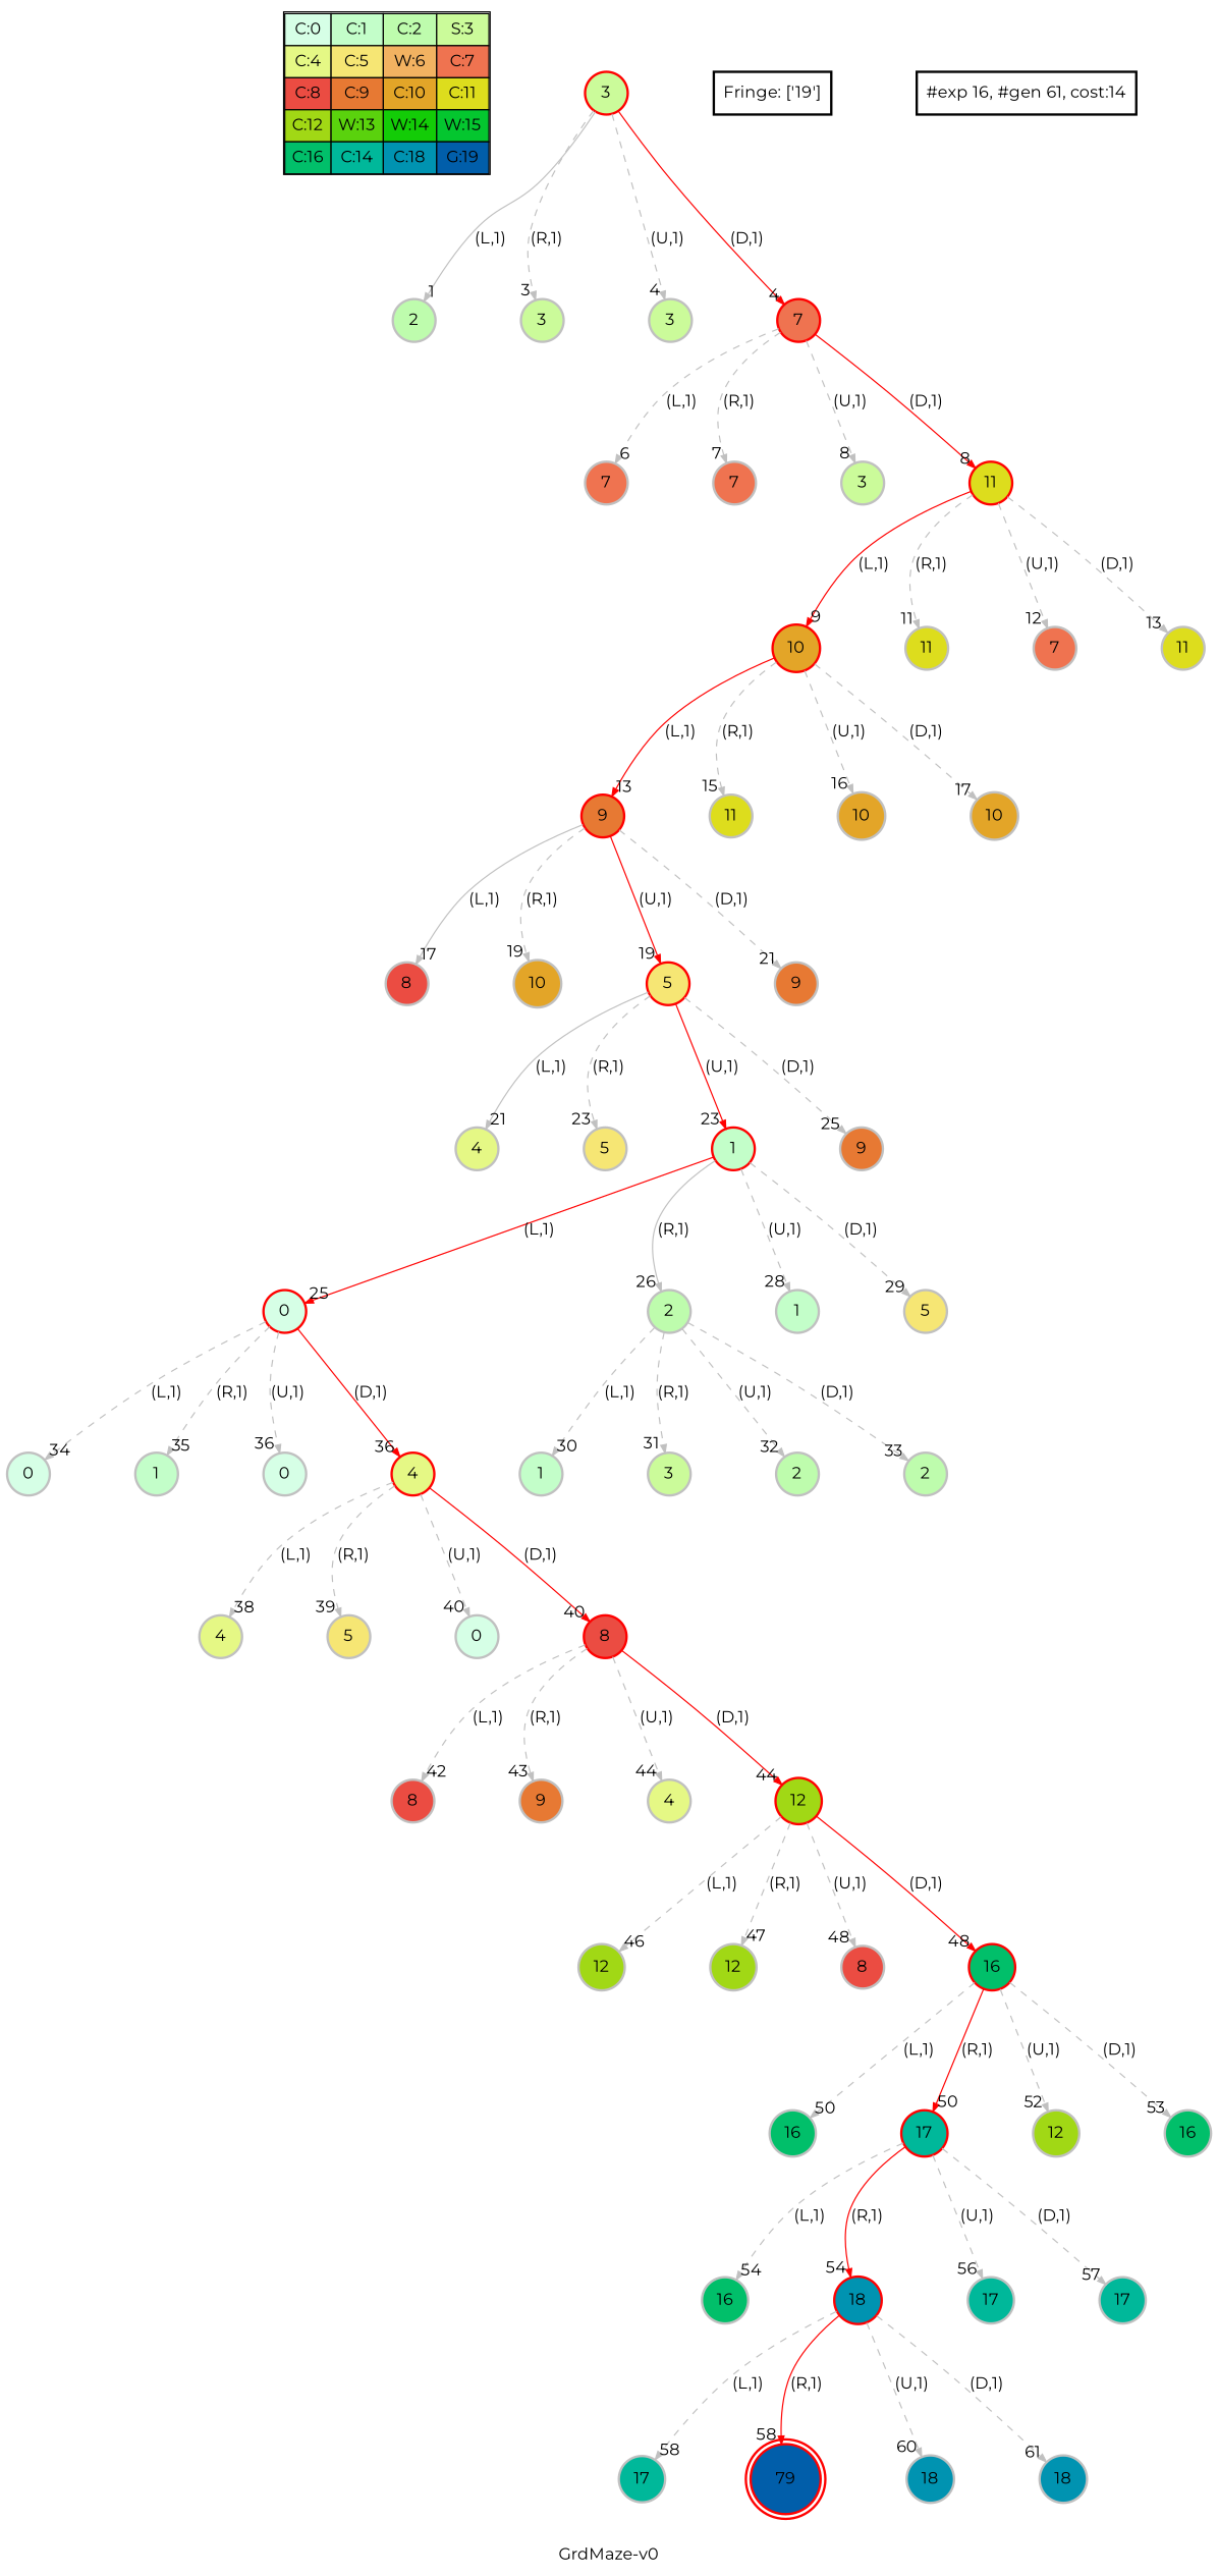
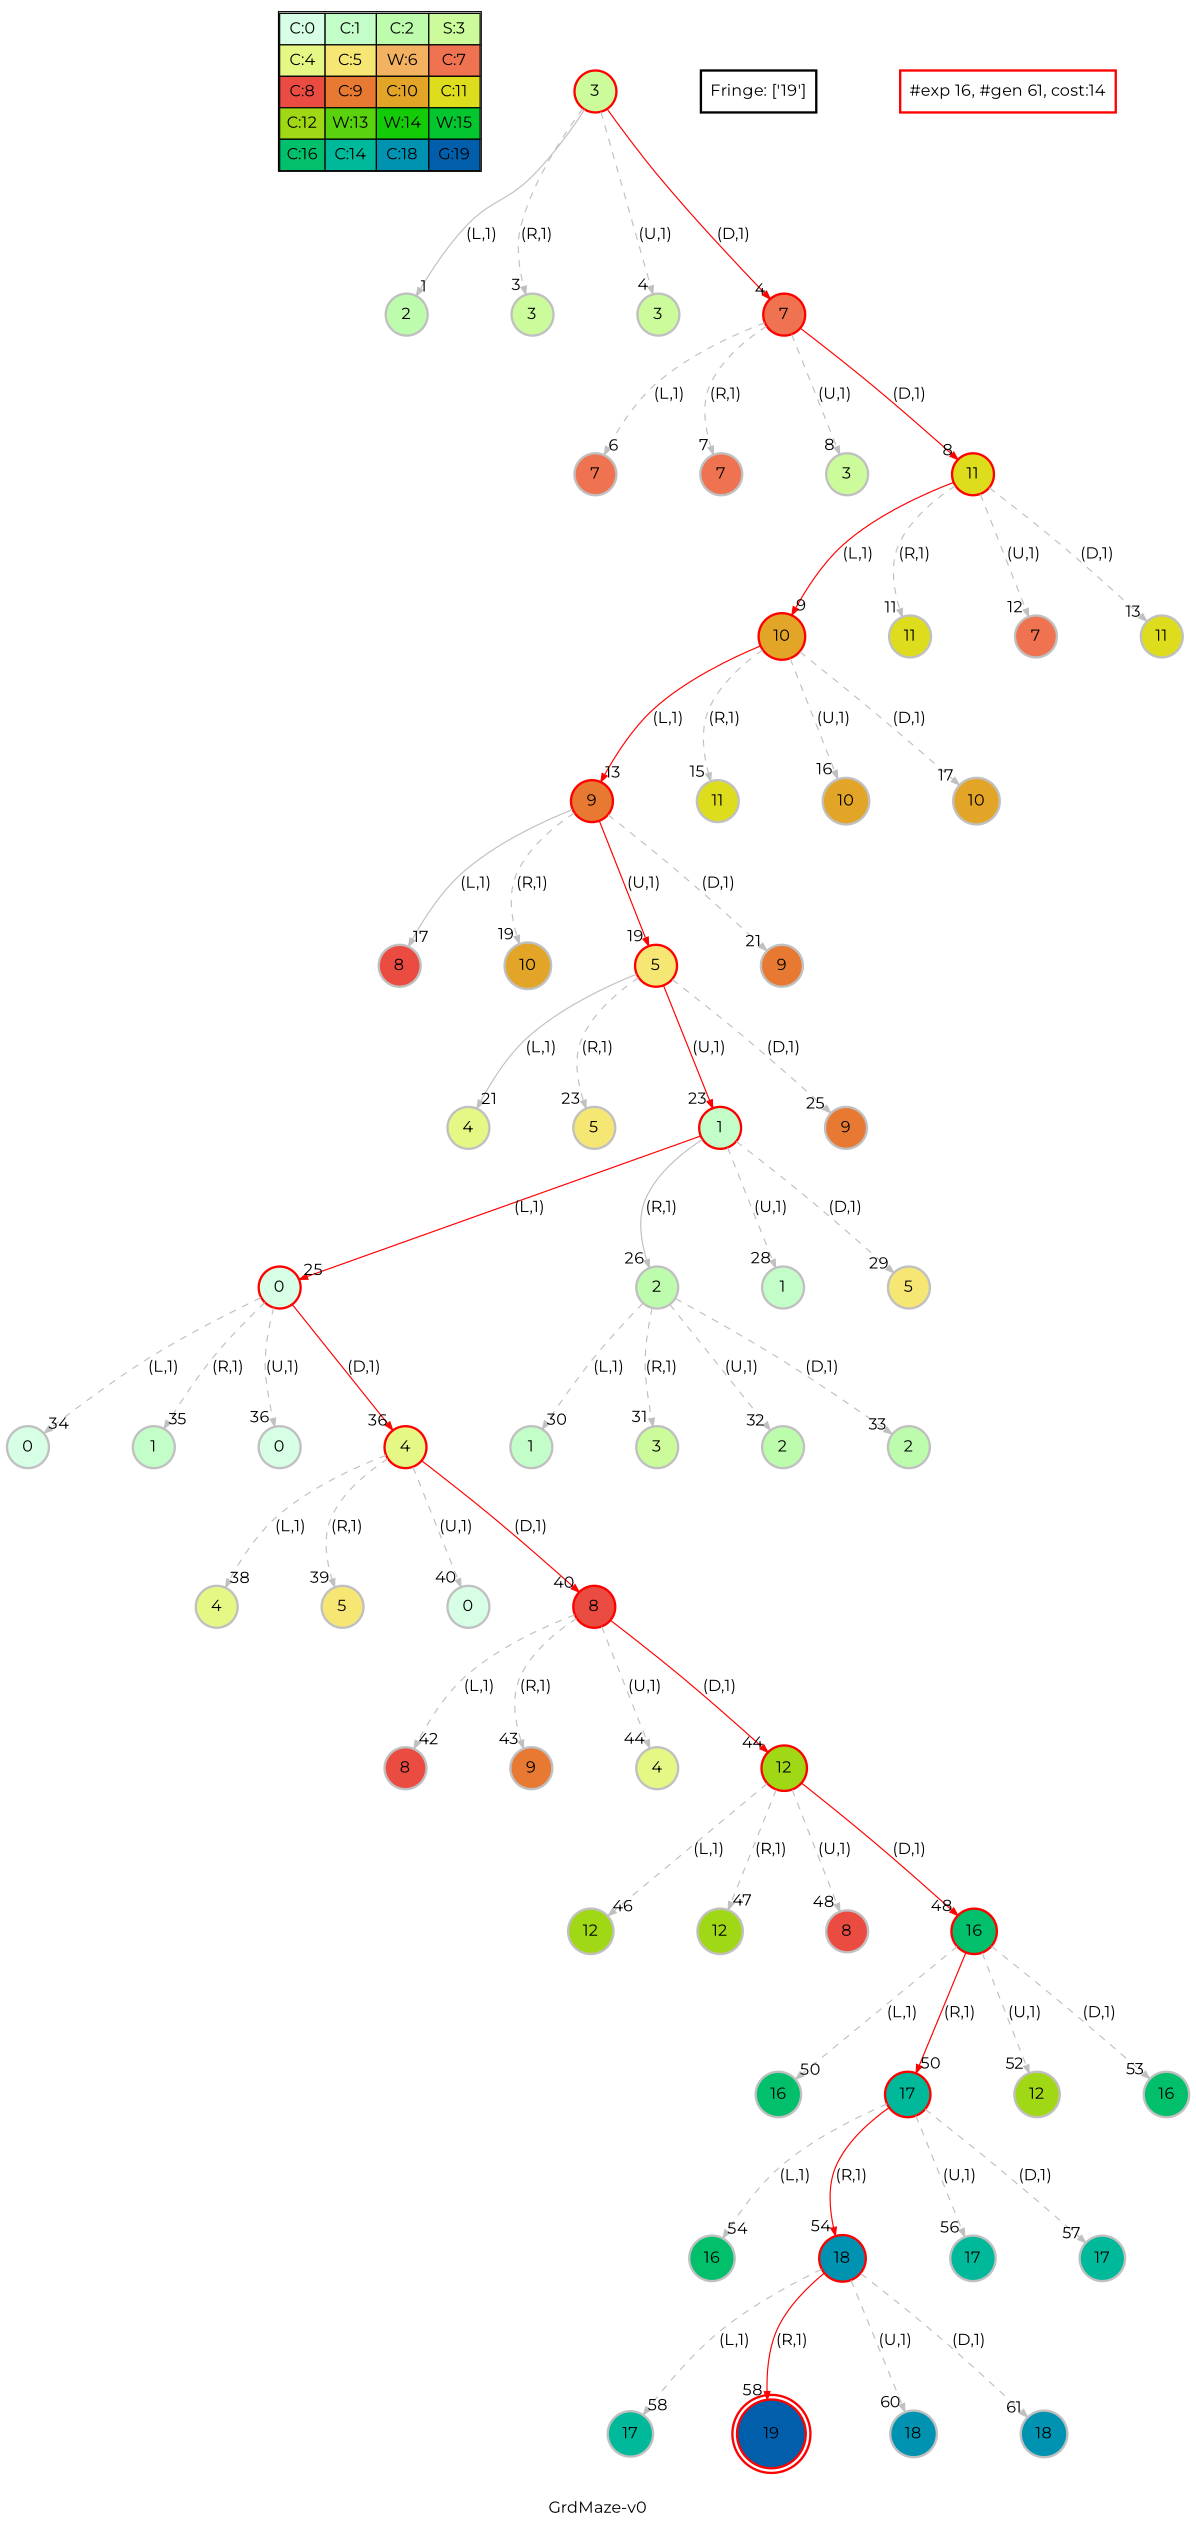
  digraph {
    fontname=Montserrat
    label="GrdMaze-v0"
    nodesep=1
    ranksep=1.2
    node [fontname=Montserrat penwidth=2 shape=circle color=grey fillcolor="0.24901961 0.38410575 0.98063477 1.        " style=filled]
    edge [arrowsize=0.7 color=grey fontname=Montserrat headlabel=" 4 " style=dashed]
    n1 [label=<<table border="1" cellpadding="5" cellspacing="0" cellborder="1"><tr><td bgcolor="0.39803922 0.15947579 0.99679532 1.        ">C:0</td><td bgcolor="0.35098039 0.23194764 0.99315867 1.        ">C:1</td><td bgcolor="0.29607843 0.31486959 0.98720184 1.        ">C:2</td><td bgcolor="0.24901961 0.38410575 0.98063477 1.        ">S:3</td></tr><tr><td bgcolor="0.19411765 0.46220388 0.97128103 1.        ">C:4</td><td bgcolor="0.14705882 0.52643216 0.96182564 1.        ">C:5</td><td bgcolor="0.09215686 0.59770746 0.94913494 1.        ">W:6</td><td bgcolor="0.0372549  0.66454018 0.93467977 1.        ">C:7</td></tr><tr><td bgcolor="0.00980392 0.71791192 0.92090552 1.        ">C:8</td><td bgcolor="0.06470588 0.77520398 0.9032472  1.        ">C:9</td><td bgcolor="0.11176471 0.81974048 0.88677369 1.        ">C:10</td><td bgcolor="0.16666667 0.8660254  0.8660254  1.        ">C:11</td></tr><tr><td bgcolor="0.21372549 0.9005867  0.84695821 1.        ">C:12</td><td bgcolor="0.26862745 0.93467977 0.82325295 1.        ">W:13</td><td bgcolor="0.32352941 0.96182564 0.79801723 1.        ">W:14</td><td bgcolor="0.37058824 0.97940977 0.77520398 1.        ">W:15</td></tr><tr><td bgcolor="0.4254902  0.99315867 0.74725253 1.        ">C:16</td><td bgcolor="0.47254902 0.99907048 0.72218645 1.        ">C:14</td><td bgcolor="0.52745098 0.99907048 0.69169844 1.        ">C:18</td><td bgcolor="0.5745098  0.99315867 0.66454018 1.        ">G:19</td></tr></table>> shape=plaintext color="" fillcolor="" style=""]
    n2 [color=red label=3]
    n3 [fillcolor="0.29607843 0.31486959 0.98720184 1.        " label=2]
    n4 [label=3]
    n5 [label=3]
    n6 [color=red fillcolor="0.0372549  0.66454018 0.93467977 1.        " label=7]
    n7 [fillcolor="0.0372549  0.66454018 0.93467977 1.        " label=7]
    n8 [fillcolor="0.0372549  0.66454018 0.93467977 1.        " label=7]
    n9 [label=3]
    n10 [color=red fillcolor="0.16666667 0.8660254  0.8660254  1.        " label=11]
    n11 [label="Fringe: ['19']" shape=box color="" fillcolor="" style=""]
    n12 [color=red fillcolor="0.11176471 0.81974048 0.88677369 1.        " label=10]
    n13 [fillcolor="0.16666667 0.8660254  0.8660254  1.        " label=11]
    n14 [fillcolor="0.0372549  0.66454018 0.93467977 1.        " label=7]
    n15 [fillcolor="0.16666667 0.8660254  0.8660254  1.        " label=11]
    n16 [color=red fillcolor="0.06470588 0.77520398 0.9032472  1.        " label=9]
    n17 [fillcolor="0.16666667 0.8660254  0.8660254  1.        " label=11]
    n18 [fillcolor="0.11176471 0.81974048 0.88677369 1.        " label=10]
    n19 [fillcolor="0.11176471 0.81974048 0.88677369 1.        " label=10]
    n20 [fillcolor="0.00980392 0.71791192 0.92090552 1.        " label=8]
    n21 [fillcolor="0.11176471 0.81974048 0.88677369 1.        " label=10]
    n22 [color=red fillcolor="0.14705882 0.52643216 0.96182564 1.        " label=5]
    n23 [fillcolor="0.06470588 0.77520398 0.9032472  1.        " label=9]
    n24 [fillcolor="0.19411765 0.46220388 0.97128103 1.        " label=4]
    n25 [fillcolor="0.14705882 0.52643216 0.96182564 1.        " label=5]
    n26 [color=red fillcolor="0.35098039 0.23194764 0.99315867 1.        " label=1]
    n27 [fillcolor="0.06470588 0.77520398 0.9032472  1.        " label=9]
    n28 [color=red fillcolor="0.39803922 0.15947579 0.99679532 1.        " label=0]
    n29 [fillcolor="0.29607843 0.31486959 0.98720184 1.        " label=2]
    n30 [fillcolor="0.35098039 0.23194764 0.99315867 1.        " label=1]
    n31 [fillcolor="0.14705882 0.52643216 0.96182564 1.        " label=5]
    n32 [fillcolor="0.39803922 0.15947579 0.99679532 1.        " label=0]
    n33 [fillcolor="0.35098039 0.23194764 0.99315867 1.        " label=1]
    n34 [fillcolor="0.39803922 0.15947579 0.99679532 1.        " label=0]
    n35 [color=red fillcolor="0.19411765 0.46220388 0.97128103 1.        " label=4]
    n36 [fillcolor="0.35098039 0.23194764 0.99315867 1.        " label=1]
    n37 [label=3]
    n38 [fillcolor="0.29607843 0.31486959 0.98720184 1.        " label=2]
    n39 [fillcolor="0.29607843 0.31486959 0.98720184 1.        " label=2]
    n40 [fillcolor="0.19411765 0.46220388 0.97128103 1.        " label=4]
    n41 [fillcolor="0.14705882 0.52643216 0.96182564 1.        " label=5]
    n42 [fillcolor="0.39803922 0.15947579 0.99679532 1.        " label=0]
    n43 [color=red fillcolor="0.00980392 0.71791192 0.92090552 1.        " label=8]
    n44 [fillcolor="0.00980392 0.71791192 0.92090552 1.        " label=8]
    n45 [fillcolor="0.06470588 0.77520398 0.9032472  1.        " label=9]
    n46 [fillcolor="0.19411765 0.46220388 0.97128103 1.        " label=4]
    n47 [color=red fillcolor="0.21372549 0.9005867  0.84695821 1.        " label=12]
    n48 [fillcolor="0.21372549 0.9005867  0.84695821 1.        " label=12]
    n49 [fillcolor="0.21372549 0.9005867  0.84695821 1.        " label=12]
    n50 [fillcolor="0.00980392 0.71791192 0.92090552 1.        " label=8]
    n51 [color=red fillcolor="0.4254902  0.99315867 0.74725253 1.        " label=16]
    n52 [fillcolor="0.4254902  0.99315867 0.74725253 1.        " label=16]
    n53 [color=red fillcolor="0.47254902 0.99907048 0.72218645 1.        " label=17]
    n54 [fillcolor="0.21372549 0.9005867  0.84695821 1.        " label=12]
    n55 [fillcolor="0.4254902  0.99315867 0.74725253 1.        " label=16]
    n56 [fillcolor="0.4254902  0.99315867 0.74725253 1.        " label=16]
    n57 [color=red fillcolor="0.52745098 0.99907048 0.69169844 1.        " label=18]
    n58 [fillcolor="0.47254902 0.99907048 0.72218645 1.        " label=17]
    n59 [fillcolor="0.47254902 0.99907048 0.72218645 1.        " label=17]
    n60 [fillcolor="0.47254902 0.99907048 0.72218645 1.        " label=17]
-   n61 [color=red fillcolor="0.5745098  0.99315867 0.66454018 1.        " label=79 peripheries=2]
+   n61 [color=red fillcolor="0.5745098  0.99315867 0.66454018 1.        " label=19 peripheries=2]
    n62 [fillcolor="0.52745098 0.99907048 0.69169844 1.        " label=18]
    n63 [fillcolor="0.52745098 0.99907048 0.69169844 1.        " label=18]
-   "#exp 16, #gen 61, cost:14" [shape=box color="" fillcolor="" style=""]
+   "#exp 16, #gen 61, cost:14" [shape=box color=red fillcolor="" style=""]
    subgraph sub_1 {
      label=Map
      n1
    }
    n2 -> n3 [headlabel=" 1 " label="(L,1)" style=""]
    n2 -> n4 [headlabel=" 3 " label="(R,1)"]
    n2 -> n5 [label="(U,1)"]
    n2 -> n6 [color=red label="(D,1)" style=""]
    n6 -> n7 [headlabel=" 6 " label="(L,1)"]
    n6 -> n8 [headlabel=" 7 " label="(R,1)"]
    n6 -> n9 [headlabel=" 8 " label="(U,1)"]
    n6 -> n10 [color=red headlabel=" 8 " label="(D,1)" style=""]
    n10 -> n12 [color=red headlabel=" 9 " label="(L,1)" style=""]
    n10 -> n13 [headlabel=" 11 " label="(R,1)"]
    n10 -> n14 [headlabel=" 12 " label="(U,1)"]
    n10 -> n15 [headlabel=" 13 " label="(D,1)"]
    n12 -> n16 [color=red headlabel=" 13 " label="(L,1)" style=""]
    n12 -> n17 [headlabel=" 15 " label="(R,1)"]
    n12 -> n18 [headlabel=" 16 " label="(U,1)"]
    n12 -> n19 [headlabel=" 17 " label="(D,1)"]
    n16 -> n20 [headlabel=" 17 " label="(L,1)" style=""]
    n16 -> n21 [headlabel=" 19 " label="(R,1)"]
    n16 -> n22 [color=red headlabel=" 19 " label="(U,1)" style=""]
    n16 -> n23 [headlabel=" 21 " label="(D,1)"]
    n22 -> n24 [headlabel=" 21 " label="(L,1)" style=""]
    n22 -> n25 [headlabel=" 23 " label="(R,1)"]
    n22 -> n26 [color=red headlabel=" 23 " label="(U,1)" style=""]
    n22 -> n27 [headlabel=" 25 " label="(D,1)"]
    n26 -> n28 [color=red headlabel=" 25 " label="(L,1)" style=""]
    n26 -> n29 [headlabel=" 26 " label="(R,1)" style=""]
    n26 -> n30 [headlabel=" 28 " label="(U,1)"]
    n26 -> n31 [headlabel=" 29 " label="(D,1)"]
    n28 -> n32 [headlabel=" 34 " label="(L,1)"]
    n28 -> n33 [headlabel=" 35 " label="(R,1)"]
    n28 -> n34 [headlabel=" 36 " label="(U,1)"]
    n28 -> n35 [color=red headlabel=" 36 " label="(D,1)" style=""]
    n29 -> n36 [headlabel=" 30 " label="(L,1)"]
    n29 -> n37 [headlabel=" 31 " label="(R,1)"]
    n29 -> n38 [headlabel=" 32 " label="(U,1)"]
    n29 -> n39 [headlabel=" 33 " label="(D,1)"]
    n35 -> n40 [headlabel=" 38 " label="(L,1)"]
    n35 -> n41 [headlabel=" 39 " label="(R,1)"]
    n35 -> n42 [headlabel=" 40 " label="(U,1)"]
    n35 -> n43 [color=red headlabel=" 40 " label="(D,1)" style=""]
    n43 -> n44 [headlabel=" 42 " label="(L,1)"]
    n43 -> n45 [headlabel=" 43 " label="(R,1)"]
    n43 -> n46 [headlabel=" 44 " label="(U,1)"]
    n43 -> n47 [color=red headlabel=" 44 " label="(D,1)" style=""]
    n47 -> n48 [headlabel=" 46 " label="(L,1)"]
    n47 -> n49 [headlabel=" 47 " label="(R,1)"]
    n47 -> n50 [headlabel=" 48 " label="(U,1)"]
    n47 -> n51 [color=red headlabel=" 48 " label="(D,1)" style=""]
    n51 -> n52 [headlabel=" 50 " label="(L,1)"]
    n51 -> n53 [color=red headlabel=" 50 " label="(R,1)" style=""]
    n51 -> n54 [headlabel=" 52 " label="(U,1)"]
    n51 -> n55 [headlabel=" 53 " label="(D,1)"]
    n53 -> n56 [headlabel=" 54 " label="(L,1)"]
    n53 -> n57 [color=red headlabel=" 54 " label="(R,1)" style=""]
    n53 -> n58 [headlabel=" 56 " label="(U,1)"]
    n53 -> n59 [headlabel=" 57 " label="(D,1)"]
    n57 -> n60 [headlabel=" 58 " label="(L,1)"]
    n57 -> n61 [color=red headlabel=" 58 " label="(R,1)" style=""]
    n57 -> n62 [headlabel=" 60 " label="(U,1)"]
    n57 -> n63 [headlabel=" 61 " label="(D,1)"]
  }
